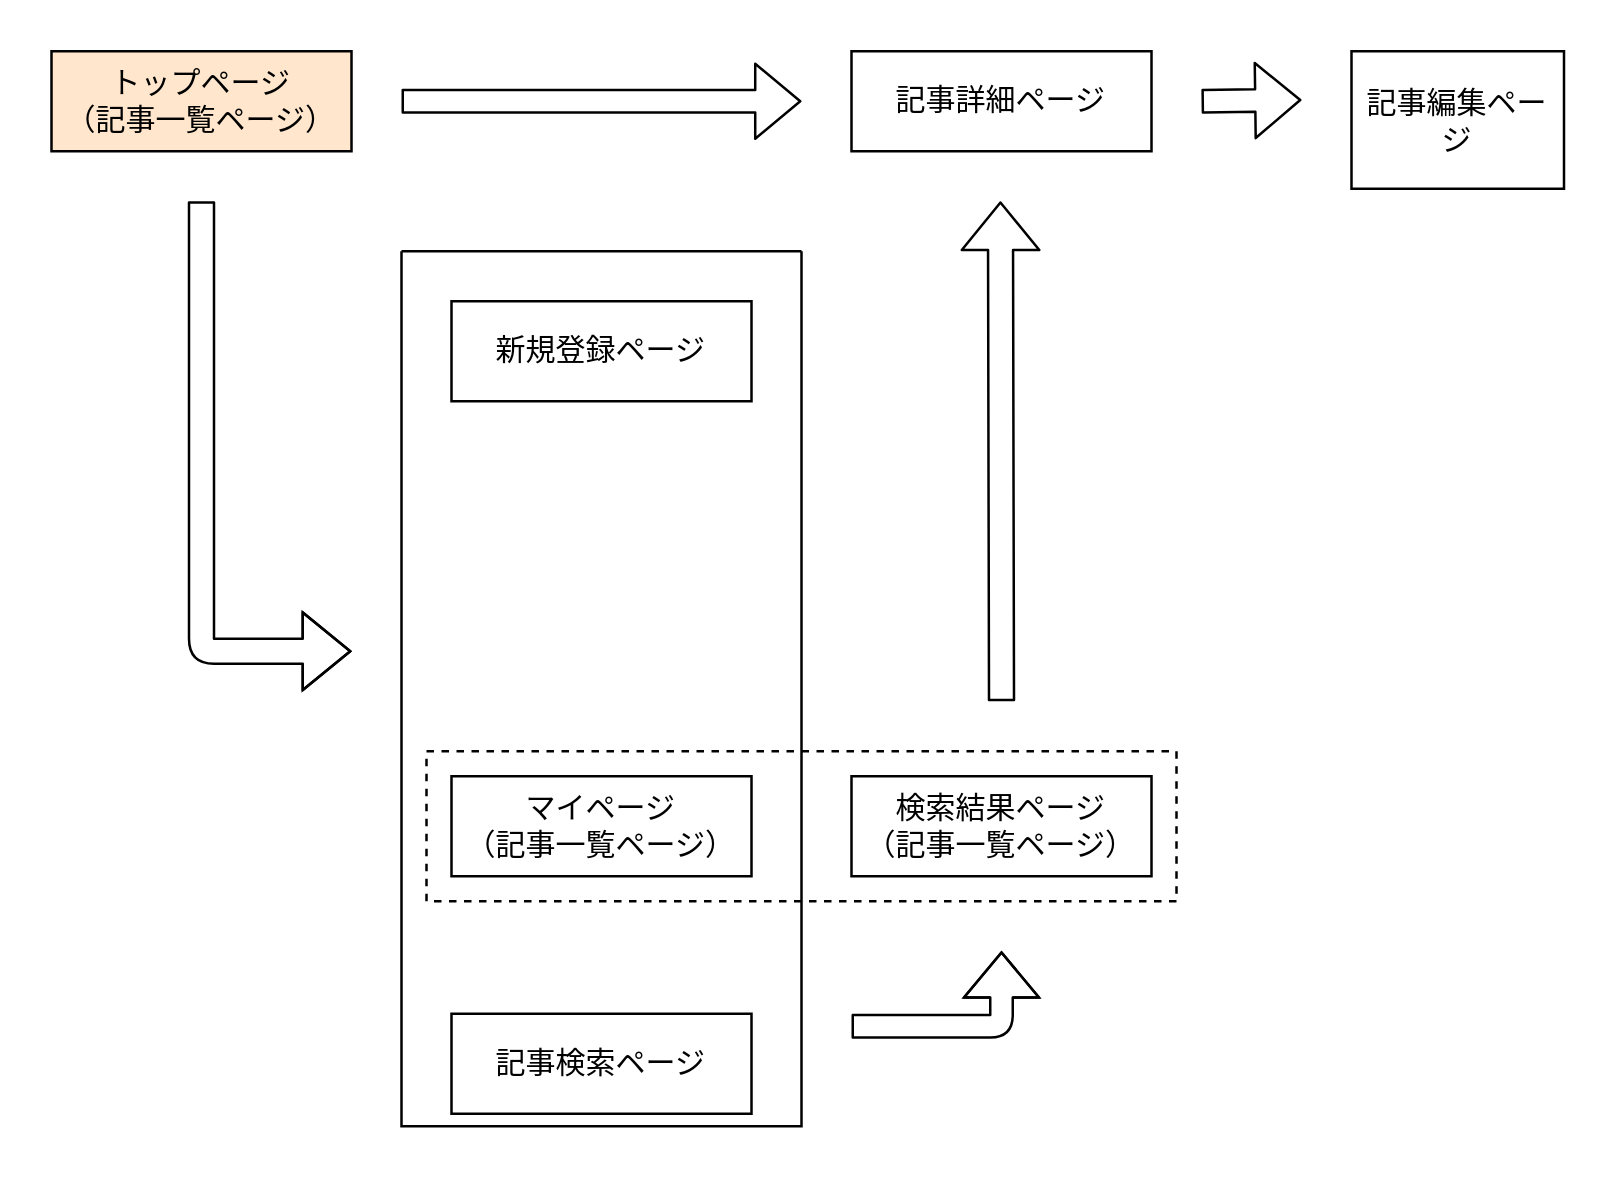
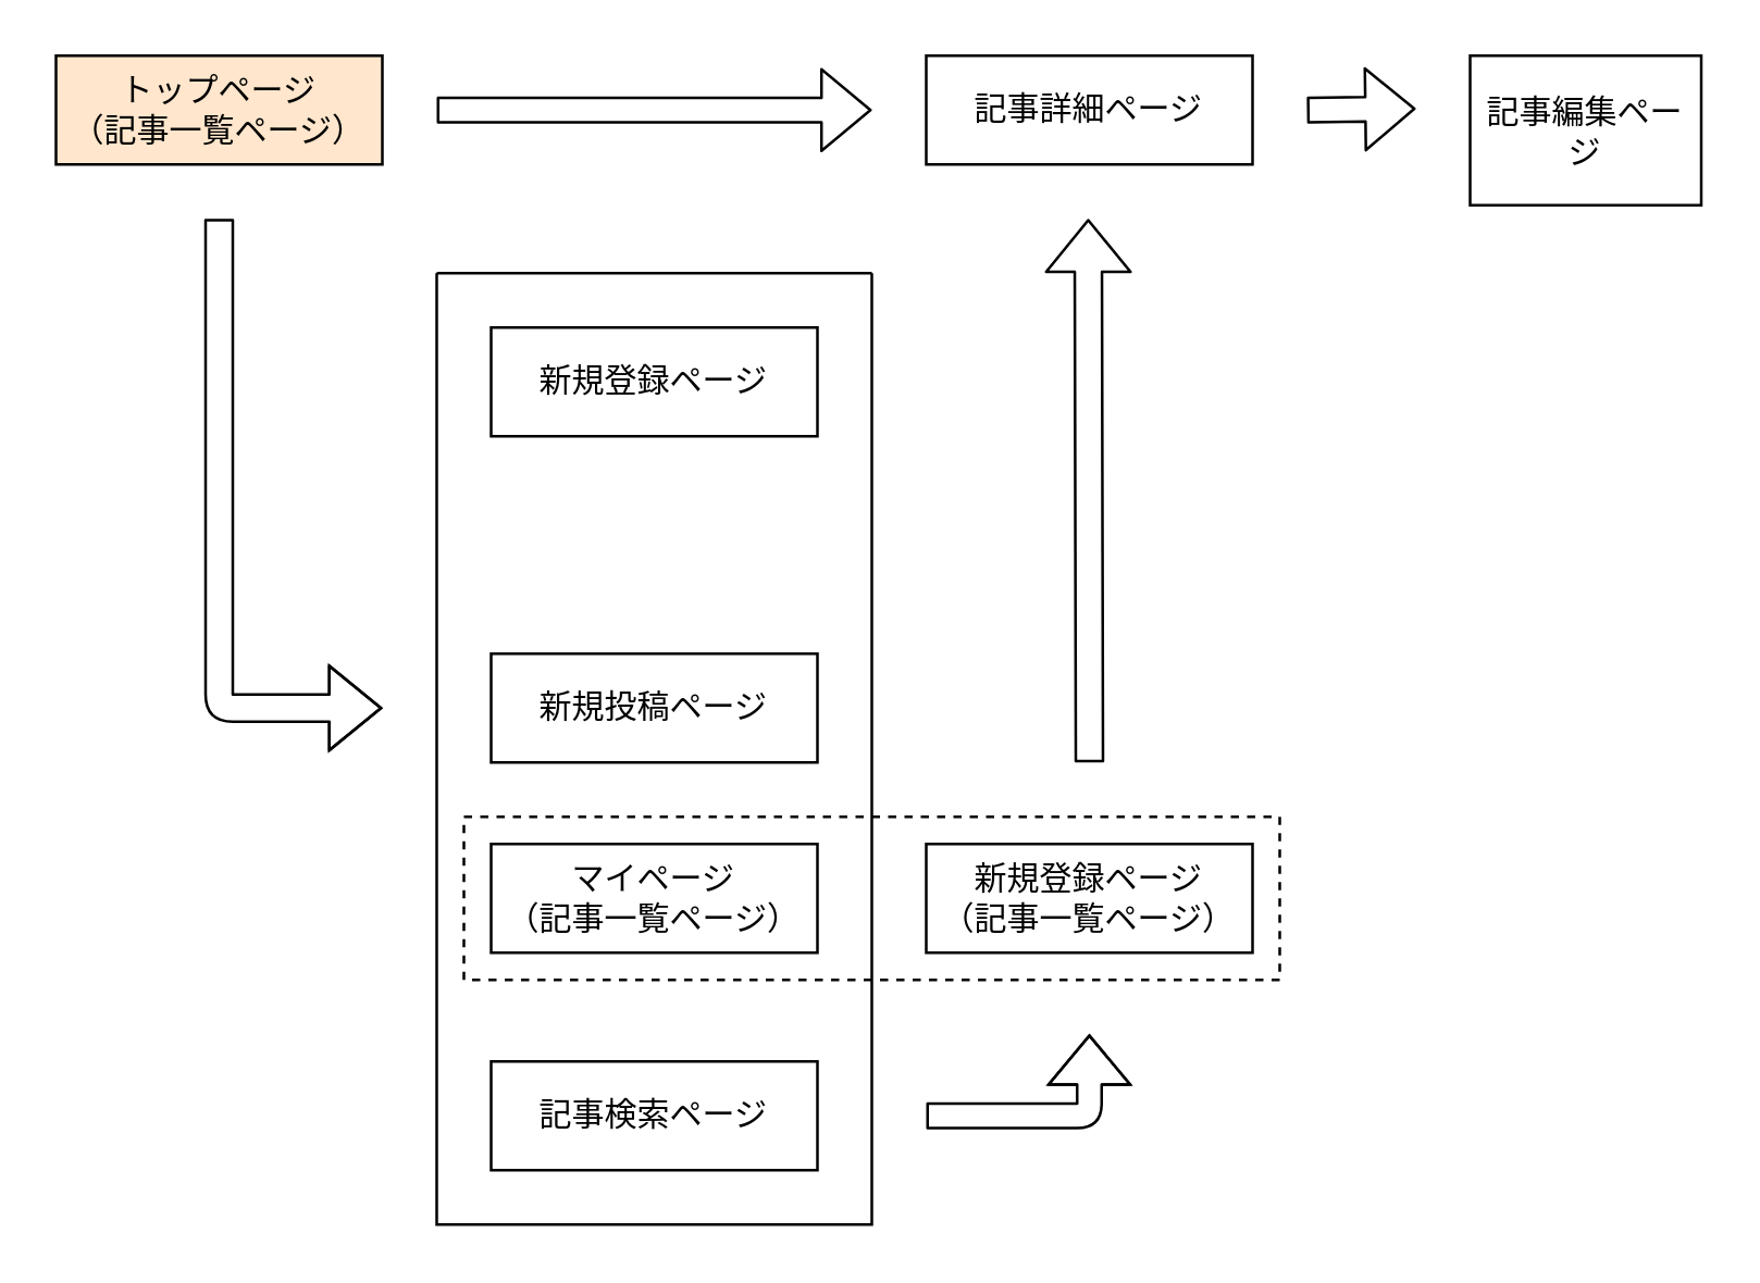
  <mxCell id="0" />
  <mxCell id="1" parent="0" />
  <mxCell id="2" value="" style="rounded=0;whiteSpace=wrap;html=1;dashed=1;" parent="1" vertex="1"><mxGeometry x="170" y="300" width="300" height="60" as="geometry" /></mxCell>
  <mxCell id="3" value="" style="swimlane;startSize=0;fontSize=12;fillColor=#000000;" parent="1" vertex="1"><mxGeometry x="160" y="100" width="160" height="350" as="geometry" /></mxCell>
- <mxCell id="4" value="記事検索ページ" style="whiteSpace=wrap;html=1;align=center;" parent="3" vertex="1"><mxGeometry x="20" y="305" width="120" height="40" as="geometry" /></mxCell>
+ <mxCell id="4" value="記事検索ページ" style="whiteSpace=wrap;html=1;align=center;" parent="3" vertex="1"><mxGeometry x="20" y="290" width="120" height="40" as="geometry" /></mxCell>
  <mxCell id="5" value="マイページ&lt;br&gt;（記事一覧ページ）" style="whiteSpace=wrap;html=1;align=center;fontSize=12;" parent="3" vertex="1"><mxGeometry x="20" y="210" width="120" height="40" as="geometry" /></mxCell>
  <mxCell id="6" value="トップページ&lt;br&gt;（記事一覧ページ）" style="whiteSpace=wrap;html=1;align=center;fillColor=#ffe6cc;" parent="1" vertex="1"><mxGeometry x="20" y="20" width="120" height="40" as="geometry" /></mxCell>
  <mxCell id="7" value="記事詳細ページ" style="whiteSpace=wrap;html=1;align=center;" parent="1" vertex="1"><mxGeometry x="340" y="20" width="120" height="40" as="geometry" /></mxCell>
  <mxCell id="8" value="記事編集ページ" style="whiteSpace=wrap;html=1;align=center;" parent="1" vertex="1"><mxGeometry x="540" y="20" width="85" height="55" as="geometry" /></mxCell>
  <mxCell id="9" style="edgeStyle=orthogonalEdgeStyle;rounded=0;orthogonalLoop=1;jettySize=auto;html=1;exitX=0.5;exitY=1;exitDx=0;exitDy=0;fontSize=12;startArrow=none;startFill=0;endArrow=classic;endFill=1;" parent="1" source="6" target="6" edge="1"><mxGeometry relative="1" as="geometry" /></mxCell>
  <mxCell id="10" value="" style="shape=flexArrow;endArrow=classic;html=1;fontSize=12;width=9;endSize=5.67;" parent="1" edge="1"><mxGeometry width="50" height="50" relative="1" as="geometry"><mxPoint x="480" y="40" as="sourcePoint" /><mxPoint x="520" y="39.5" as="targetPoint" /></mxGeometry></mxCell>
  <mxCell id="11" value="新規登録ページ" style="whiteSpace=wrap;html=1;align=center;" parent="1" vertex="1"><mxGeometry x="180" y="120" width="120" height="40" as="geometry" /></mxCell>
+ <mxCell id="12" value="新規投稿ページ" style="whiteSpace=wrap;html=1;align=center;" parent="1" vertex="1"><mxGeometry x="180" y="240" width="120" height="40" as="geometry" /></mxCell>
  <mxCell id="13" value="" style="shape=flexArrow;endArrow=classic;html=1;fontSize=12;width=9;endSize=5.67;" parent="1" edge="1"><mxGeometry width="50" height="50" relative="1" as="geometry"><mxPoint x="160" y="40" as="sourcePoint" /><mxPoint x="320" y="40" as="targetPoint" /></mxGeometry></mxCell>
  <mxCell id="14" value="" style="shape=flexArrow;endArrow=classic;html=1;fontSize=12;" parent="1" edge="1"><mxGeometry width="50" height="50" relative="1" as="geometry"><mxPoint x="400" y="280" as="sourcePoint" /><mxPoint x="399.58" y="80" as="targetPoint" /><Array as="points" /></mxGeometry></mxCell>
  <mxCell id="15" value="" style="shape=flexArrow;endArrow=classic;html=1;fontSize=12;" parent="1" edge="1"><mxGeometry width="50" height="50" relative="1" as="geometry"><mxPoint x="80" y="80" as="sourcePoint" /><mxPoint x="140" y="260" as="targetPoint" /><Array as="points"><mxPoint x="80" y="260" /></Array></mxGeometry></mxCell>
- <mxCell id="16" value="検索結果ページ&lt;br&gt;（記事一覧ページ）" style="whiteSpace=wrap;html=1;align=center;" parent="1" vertex="1"><mxGeometry x="340" y="310" width="120" height="40" as="geometry" /></mxCell>
+ <mxCell id="16" value="新規登録ページ&lt;br&gt;（記事一覧ページ）" style="whiteSpace=wrap;html=1;align=center;" parent="1" vertex="1"><mxGeometry x="340" y="310" width="120" height="40" as="geometry" /></mxCell>
  <mxCell id="17" value="" style="shape=flexArrow;endArrow=classic;html=1;fontSize=12;width=9;endSize=5.67;" parent="1" edge="1"><mxGeometry width="50" height="50" relative="1" as="geometry"><mxPoint x="340" y="410" as="sourcePoint" /><mxPoint x="400" y="380" as="targetPoint" /><Array as="points"><mxPoint x="400" y="410" /></Array></mxGeometry></mxCell>
